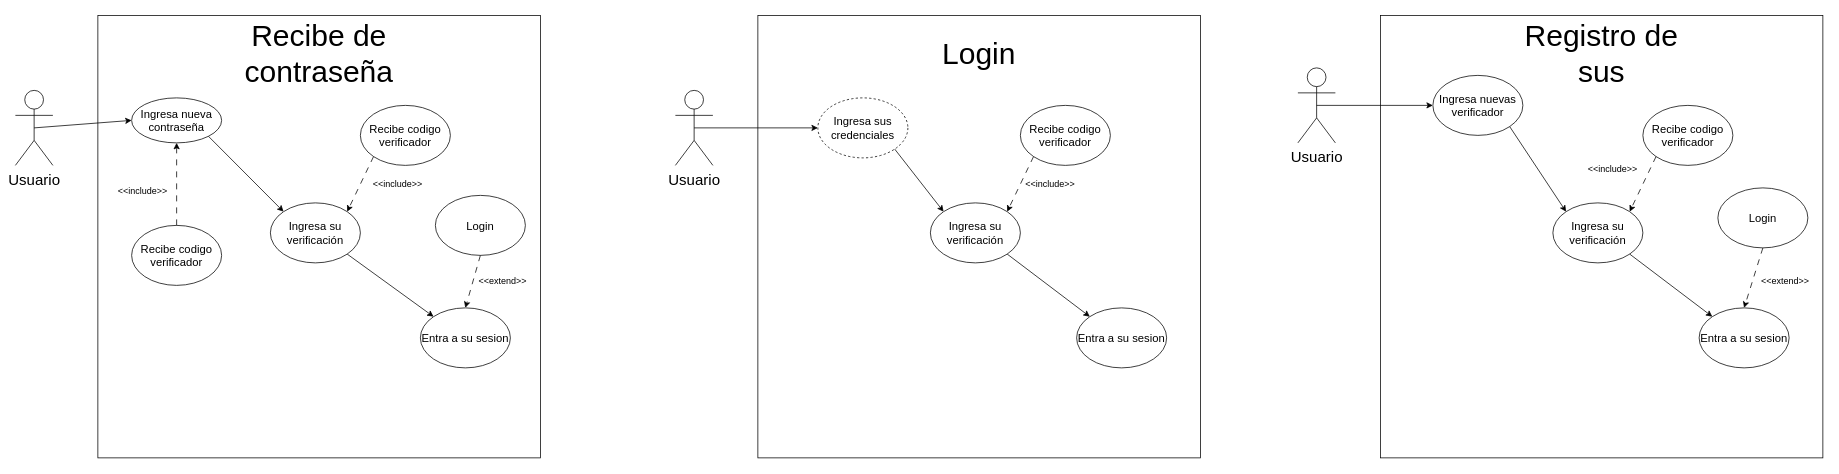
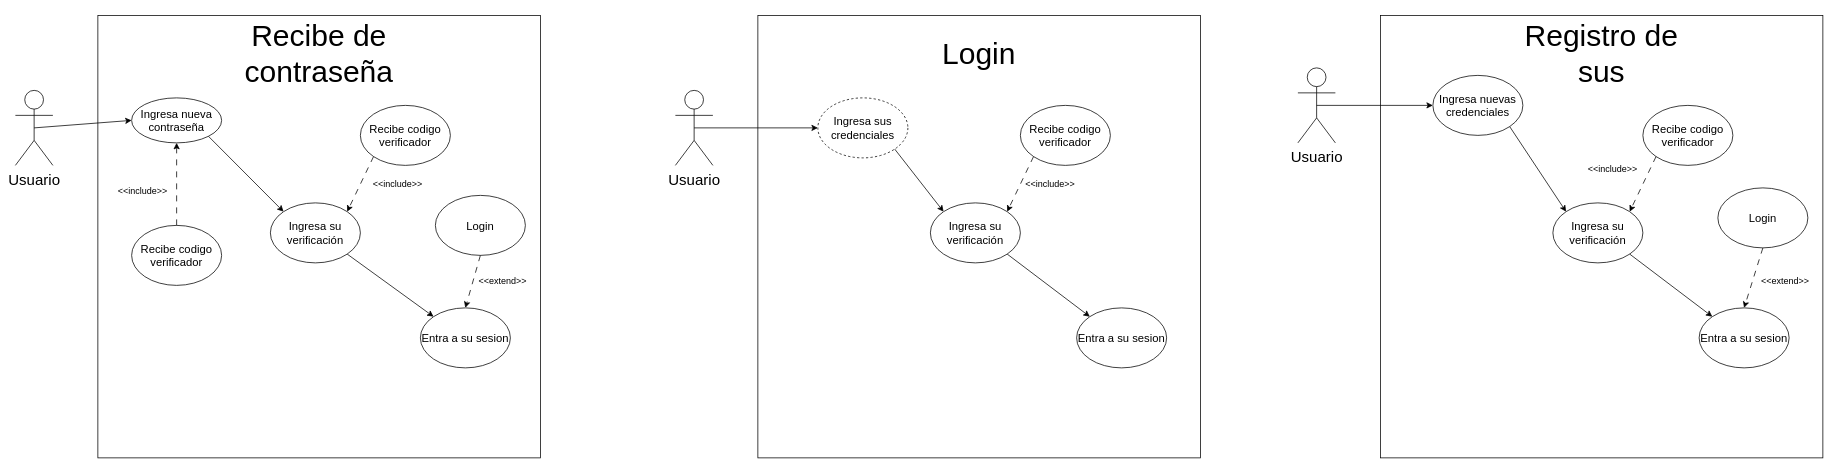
  <mxCell id="0" />
  <mxCell id="1" parent="0" />
  <mxCell id="2" value="" style="whiteSpace=wrap;html=1;aspect=fixed;" vertex="1" parent="1"><mxGeometry x="1010" y="20" width="590" height="590" as="geometry" /></mxCell>
  <mxCell id="3" value="&lt;span style=&quot;font-size: 40px;&quot;&gt;Login&lt;/span&gt;" style="text;html=1;align=center;verticalAlign=middle;whiteSpace=wrap;rounded=0;strokeWidth=2;" vertex="1" parent="1"><mxGeometry x="1175" y="20" width="260" height="100" as="geometry" /></mxCell>
  <mxCell id="4" value="&lt;font style=&quot;font-size: 20px;&quot;&gt;Usuario&lt;/font&gt;" style="shape=umlActor;verticalLabelPosition=bottom;verticalAlign=top;html=1;outlineConnect=0;" vertex="1" parent="1"><mxGeometry x="900" y="120" width="50" height="100" as="geometry" /></mxCell>
  <mxCell id="5" value="&lt;font style=&quot;font-size: 15px;&quot;&gt;Ingresa sus credenciales&lt;/font&gt;" style="ellipse;whiteSpace=wrap;html=1;dashed=1;" vertex="1" parent="1"><mxGeometry x="1090" y="130" width="120" height="80" as="geometry" /></mxCell>
  <mxCell id="6" value="&lt;font style=&quot;font-size: 15px;&quot;&gt;Ingresa su verificación&lt;/font&gt;" style="ellipse;whiteSpace=wrap;html=1;" vertex="1" parent="1"><mxGeometry x="1240" y="270" width="120" height="80" as="geometry" /></mxCell>
  <mxCell id="7" value="&lt;font style=&quot;font-size: 15px;&quot;&gt;Entra a su sesion&lt;/font&gt;" style="ellipse;whiteSpace=wrap;html=1;" vertex="1" parent="1"><mxGeometry x="1435" y="410" width="120" height="80" as="geometry" /></mxCell>
  <mxCell id="8" value="" style="endArrow=classic;html=1;rounded=0;exitX=0.5;exitY=0.5;exitDx=0;exitDy=0;exitPerimeter=0;entryX=0;entryY=0.5;entryDx=0;entryDy=0;" edge="1" parent="1" source="4" target="5"><mxGeometry width="50" height="50" relative="1" as="geometry"><mxPoint x="1270" y="330" as="sourcePoint" /><mxPoint x="1320" y="280" as="targetPoint" /></mxGeometry></mxCell>
  <mxCell id="9" value="" style="endArrow=classic;html=1;rounded=0;exitX=1;exitY=1;exitDx=0;exitDy=0;entryX=0;entryY=0;entryDx=0;entryDy=0;" edge="1" parent="1" source="5" target="6"><mxGeometry width="50" height="50" relative="1" as="geometry"><mxPoint x="1270" y="330" as="sourcePoint" /><mxPoint x="1320" y="280" as="targetPoint" /></mxGeometry></mxCell>
  <mxCell id="10" value="" style="endArrow=classic;html=1;rounded=0;exitX=1;exitY=1;exitDx=0;exitDy=0;entryX=0;entryY=0;entryDx=0;entryDy=0;" edge="1" parent="1" source="6" target="7"><mxGeometry width="50" height="50" relative="1" as="geometry"><mxPoint x="1270" y="340" as="sourcePoint" /><mxPoint x="1320" y="290" as="targetPoint" /></mxGeometry></mxCell>
  <mxCell id="11" value="&lt;font style=&quot;font-size: 15px;&quot;&gt;Recibe codigo verificador&lt;/font&gt;" style="ellipse;whiteSpace=wrap;html=1;" vertex="1" parent="1"><mxGeometry x="1360" y="140" width="120" height="80" as="geometry" /></mxCell>
  <mxCell id="12" value="" style="endArrow=classic;html=1;rounded=0;entryX=1;entryY=0;entryDx=0;entryDy=0;exitX=0;exitY=1;exitDx=0;exitDy=0;dashed=1;dashPattern=8 8;" edge="1" parent="1" source="11" target="6"><mxGeometry width="50" height="50" relative="1" as="geometry"><mxPoint x="1300" y="340" as="sourcePoint" /><mxPoint x="1350" y="290" as="targetPoint" /></mxGeometry></mxCell>
  <mxCell id="13" value="" style="whiteSpace=wrap;html=1;aspect=fixed;" vertex="1" parent="1"><mxGeometry x="130" y="20" width="590" height="590" as="geometry" /></mxCell>
  <mxCell id="14" value="&lt;span style=&quot;font-size: 40px;&quot;&gt;Recibe de contraseña&lt;/span&gt;" style="text;html=1;align=center;verticalAlign=middle;whiteSpace=wrap;rounded=0;strokeWidth=2;" vertex="1" parent="1"><mxGeometry x="295" y="20" width="260" height="100" as="geometry" /></mxCell>
  <mxCell id="15" value="&lt;font style=&quot;font-size: 20px;&quot;&gt;Usuario&lt;/font&gt;" style="shape=umlActor;verticalLabelPosition=bottom;verticalAlign=top;html=1;outlineConnect=0;" vertex="1" parent="1"><mxGeometry x="20" y="120" width="50" height="100" as="geometry" /></mxCell>
  <mxCell id="16" value="&lt;font style=&quot;font-size: 15px;&quot;&gt;Ingresa su verificación&lt;/font&gt;" style="ellipse;whiteSpace=wrap;html=1;" vertex="1" parent="1"><mxGeometry x="360" y="270" width="120" height="80" as="geometry" /></mxCell>
  <mxCell id="17" value="" style="endArrow=classic;html=1;rounded=0;exitX=0.5;exitY=0.5;exitDx=0;exitDy=0;exitPerimeter=0;entryX=0;entryY=0.5;entryDx=0;entryDy=0;" edge="1" parent="1" source="15" target="34"><mxGeometry width="50" height="50" relative="1" as="geometry"><mxPoint x="390" y="330" as="sourcePoint" /><mxPoint x="170" y="170" as="targetPoint" /></mxGeometry></mxCell>
  <mxCell id="18" value="" style="endArrow=classic;html=1;rounded=0;exitX=1;exitY=1;exitDx=0;exitDy=0;entryX=0;entryY=0;entryDx=0;entryDy=0;" edge="1" parent="1" source="16" target="21"><mxGeometry width="50" height="50" relative="1" as="geometry"><mxPoint x="390" y="340" as="sourcePoint" /><mxPoint x="572.574" y="421.716" as="targetPoint" /></mxGeometry></mxCell>
  <mxCell id="19" value="&lt;font style=&quot;font-size: 15px;&quot;&gt;Recibe codigo verificador&lt;/font&gt;" style="ellipse;whiteSpace=wrap;html=1;" vertex="1" parent="1"><mxGeometry x="480" y="140" width="120" height="80" as="geometry" /></mxCell>
  <mxCell id="20" value="" style="endArrow=classic;html=1;rounded=0;entryX=1;entryY=0;entryDx=0;entryDy=0;exitX=0;exitY=1;exitDx=0;exitDy=0;dashed=1;dashPattern=8 8;" edge="1" parent="1" source="19" target="16"><mxGeometry width="50" height="50" relative="1" as="geometry"><mxPoint x="420" y="340" as="sourcePoint" /><mxPoint x="470" y="290" as="targetPoint" /></mxGeometry></mxCell>
  <mxCell id="21" value="&lt;font style=&quot;font-size: 15px;&quot;&gt;Entra a su sesion&lt;/font&gt;" style="ellipse;whiteSpace=wrap;html=1;" vertex="1" parent="1"><mxGeometry x="560" y="410" width="120" height="80" as="geometry" /></mxCell>
  <mxCell id="22" value="" style="whiteSpace=wrap;html=1;aspect=fixed;" vertex="1" parent="1"><mxGeometry x="1840" y="20" width="590" height="590" as="geometry" /></mxCell>
  <mxCell id="23" value="&lt;span style=&quot;font-size: 40px;&quot;&gt;Registro de sus&lt;/span&gt;" style="text;html=1;align=center;verticalAlign=middle;whiteSpace=wrap;rounded=0;strokeWidth=2;" vertex="1" parent="1"><mxGeometry x="2005" y="20" width="260" height="100" as="geometry" /></mxCell>
  <mxCell id="24" value="&lt;font style=&quot;font-size: 20px;&quot;&gt;Usuario&lt;/font&gt;" style="shape=umlActor;verticalLabelPosition=bottom;verticalAlign=top;html=1;outlineConnect=0;" vertex="1" parent="1"><mxGeometry x="1730" y="90" width="50" height="100" as="geometry" /></mxCell>
- <mxCell id="25" value="&lt;font style=&quot;font-size: 15px;&quot;&gt;Ingresa nuevas verificador&lt;/font&gt;" style="ellipse;whiteSpace=wrap;html=1;" vertex="1" parent="1"><mxGeometry x="1910" y="100" width="120" height="80" as="geometry" /></mxCell>
+ <mxCell id="25" value="&lt;font style=&quot;font-size: 15px;&quot;&gt;Ingresa nuevas credenciales&lt;/font&gt;" style="ellipse;whiteSpace=wrap;html=1;" vertex="1" parent="1"><mxGeometry x="1910" y="100" width="120" height="80" as="geometry" /></mxCell>
  <mxCell id="26" value="&lt;font style=&quot;font-size: 15px;&quot;&gt;Ingresa su verificación&lt;/font&gt;" style="ellipse;whiteSpace=wrap;html=1;" vertex="1" parent="1"><mxGeometry x="2070" y="270" width="120" height="80" as="geometry" /></mxCell>
  <mxCell id="27" value="&lt;font style=&quot;font-size: 15px;&quot;&gt;Entra a su sesion&lt;/font&gt;" style="ellipse;whiteSpace=wrap;html=1;" vertex="1" parent="1"><mxGeometry x="2265" y="410" width="120" height="80" as="geometry" /></mxCell>
  <mxCell id="28" value="" style="endArrow=classic;html=1;rounded=0;exitX=0.5;exitY=0.5;exitDx=0;exitDy=0;exitPerimeter=0;entryX=0;entryY=0.5;entryDx=0;entryDy=0;" edge="1" parent="1" source="24" target="25"><mxGeometry width="50" height="50" relative="1" as="geometry"><mxPoint x="2100" y="330" as="sourcePoint" /><mxPoint x="1885" y="140" as="targetPoint" /></mxGeometry></mxCell>
  <mxCell id="29" value="" style="endArrow=classic;html=1;rounded=0;exitX=1;exitY=1;exitDx=0;exitDy=0;entryX=0;entryY=0;entryDx=0;entryDy=0;" edge="1" parent="1" source="25" target="26"><mxGeometry width="50" height="50" relative="1" as="geometry"><mxPoint x="2100" y="330" as="sourcePoint" /><mxPoint x="2150" y="280" as="targetPoint" /></mxGeometry></mxCell>
  <mxCell id="30" value="" style="endArrow=classic;html=1;rounded=0;exitX=1;exitY=1;exitDx=0;exitDy=0;entryX=0;entryY=0;entryDx=0;entryDy=0;" edge="1" parent="1" source="26" target="27"><mxGeometry width="50" height="50" relative="1" as="geometry"><mxPoint x="2100" y="340" as="sourcePoint" /><mxPoint x="2150" y="290" as="targetPoint" /></mxGeometry></mxCell>
  <mxCell id="31" value="&amp;lt;&amp;lt;e&lt;span style=&quot;background-color: transparent; color: light-dark(rgb(0, 0, 0), rgb(255, 255, 255));&quot;&gt;xtend&amp;gt;&amp;gt;&lt;/span&gt;" style="text;html=1;align=center;verticalAlign=middle;whiteSpace=wrap;rounded=0;" vertex="1" parent="1"><mxGeometry x="2330" y="360" width="100" height="30" as="geometry" /></mxCell>
  <mxCell id="32" value="&lt;font style=&quot;font-size: 15px;&quot;&gt;Recibe codigo verificador&lt;/font&gt;" style="ellipse;whiteSpace=wrap;html=1;" vertex="1" parent="1"><mxGeometry x="2190" y="140" width="120" height="80" as="geometry" /></mxCell>
  <mxCell id="33" value="" style="endArrow=classic;html=1;rounded=0;entryX=1;entryY=0;entryDx=0;entryDy=0;exitX=0;exitY=1;exitDx=0;exitDy=0;dashed=1;dashPattern=8 8;" edge="1" parent="1" source="32" target="26"><mxGeometry width="50" height="50" relative="1" as="geometry"><mxPoint x="2130" y="340" as="sourcePoint" /><mxPoint x="2180" y="290" as="targetPoint" /></mxGeometry></mxCell>
  <mxCell id="34" value="&lt;span style=&quot;font-size: 15px;&quot;&gt;Ingresa nueva contraseña&lt;/span&gt;" style="ellipse;whiteSpace=wrap;html=1;" vertex="1" parent="1"><mxGeometry x="175" y="130" width="120" height="60" as="geometry" /></mxCell>
  <mxCell id="35" value="" style="endArrow=classic;html=1;rounded=0;exitX=1;exitY=1;exitDx=0;exitDy=0;entryX=0;entryY=0;entryDx=0;entryDy=0;" edge="1" parent="1" source="34" target="16"><mxGeometry width="50" height="50" relative="1" as="geometry"><mxPoint x="540" y="330" as="sourcePoint" /><mxPoint x="590" y="280" as="targetPoint" /></mxGeometry></mxCell>
  <mxCell id="36" value="&amp;lt;&amp;lt;i&lt;span style=&quot;background-color: transparent; color: light-dark(rgb(0, 0, 0), rgb(255, 255, 255));&quot;&gt;nclude&amp;gt;&amp;gt;&lt;/span&gt;" style="text;html=1;align=center;verticalAlign=middle;whiteSpace=wrap;rounded=0;" vertex="1" parent="1"><mxGeometry x="2100" y="210" width="100" height="30" as="geometry" /></mxCell>
  <mxCell id="37" value="&amp;lt;&amp;lt;include&amp;gt;&amp;gt;" style="text;html=1;align=center;verticalAlign=middle;whiteSpace=wrap;rounded=0;" vertex="1" parent="1"><mxGeometry x="1350" y="230" width="100" height="30" as="geometry" /></mxCell>
  <mxCell id="38" value="" style="endArrow=classic;html=1;rounded=0;entryX=0.5;entryY=0;entryDx=0;entryDy=0;exitX=0.5;exitY=1;exitDx=0;exitDy=0;dashed=1;dashPattern=8 8;" edge="1" parent="1" source="39" target="27"><mxGeometry width="50" height="50" relative="1" as="geometry"><mxPoint x="2136" y="406" as="sourcePoint" /><mxPoint x="2100" y="480" as="targetPoint" /></mxGeometry></mxCell>
  <mxCell id="39" value="&lt;span style=&quot;font-size: 15px;&quot;&gt;Login&lt;/span&gt;" style="ellipse;whiteSpace=wrap;html=1;" vertex="1" parent="1"><mxGeometry x="2290" y="250" width="120" height="80" as="geometry" /></mxCell>
  <mxCell id="40" value="&lt;font style=&quot;font-size: 15px;&quot;&gt;Recibe codigo verificador&lt;/font&gt;" style="ellipse;whiteSpace=wrap;html=1;" vertex="1" parent="1"><mxGeometry x="175" y="300" width="120" height="80" as="geometry" /></mxCell>
  <mxCell id="41" value="&amp;lt;&amp;lt;include&amp;gt;&amp;gt;" style="text;html=1;align=center;verticalAlign=middle;whiteSpace=wrap;rounded=0;" vertex="1" parent="1"><mxGeometry x="480" y="230" width="100" height="30" as="geometry" /></mxCell>
  <mxCell id="42" value="" style="endArrow=classic;html=1;rounded=0;entryX=0.5;entryY=1;entryDx=0;entryDy=0;exitX=0.5;exitY=0;exitDx=0;exitDy=0;dashed=1;dashPattern=8 8;" edge="1" parent="1" source="40" target="34"><mxGeometry width="50" height="50" relative="1" as="geometry"><mxPoint x="253" y="220" as="sourcePoint" /><mxPoint x="217" y="294" as="targetPoint" /></mxGeometry></mxCell>
  <mxCell id="43" value="&amp;lt;&amp;lt;include&amp;gt;&amp;gt;" style="text;html=1;align=center;verticalAlign=middle;whiteSpace=wrap;rounded=0;" vertex="1" parent="1"><mxGeometry x="140" y="240" width="100" height="30" as="geometry" /></mxCell>
  <mxCell id="44" value="&lt;span style=&quot;font-size: 15px;&quot;&gt;Login&lt;/span&gt;" style="ellipse;whiteSpace=wrap;html=1;" vertex="1" parent="1"><mxGeometry x="580" y="260" width="120" height="80" as="geometry" /></mxCell>
  <mxCell id="45" value="" style="endArrow=classic;html=1;rounded=0;entryX=0.5;entryY=0;entryDx=0;entryDy=0;exitX=0.5;exitY=1;exitDx=0;exitDy=0;dashed=1;dashPattern=8 8;" edge="1" parent="1" source="44" target="21"><mxGeometry width="50" height="50" relative="1" as="geometry"><mxPoint x="508" y="218" as="sourcePoint" /><mxPoint x="472" y="292" as="targetPoint" /></mxGeometry></mxCell>
  <mxCell id="46" value="&amp;lt;&amp;lt;extend&amp;gt;&amp;gt;" style="text;html=1;align=center;verticalAlign=middle;whiteSpace=wrap;rounded=0;" vertex="1" parent="1"><mxGeometry x="620" y="360" width="100" height="30" as="geometry" /></mxCell>
